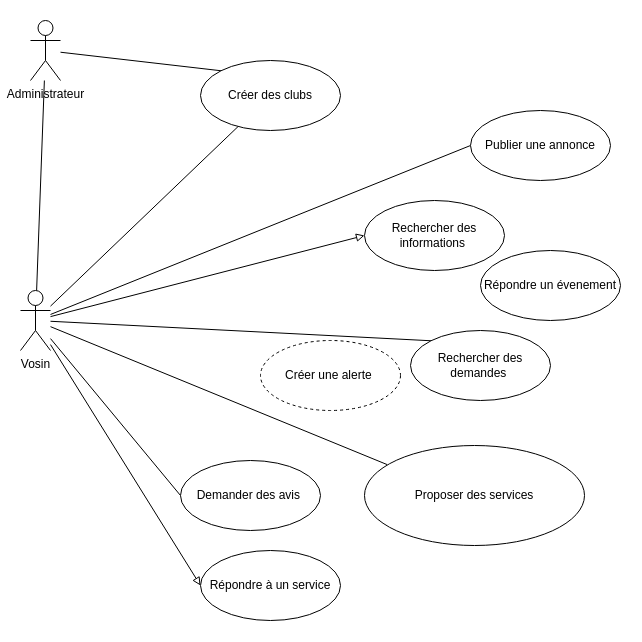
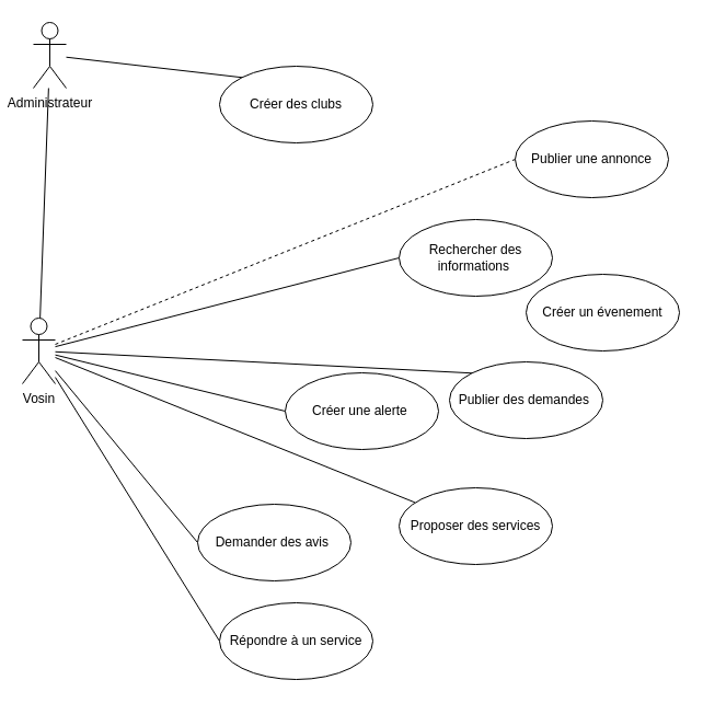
  <mxCell id="0" />
  <mxCell id="1" parent="0" />
  <mxCell id="2" style="edgeStyle=none;rounded=0;orthogonalLoop=1;jettySize=auto;html=1;entryX=0;entryY=0;entryDx=0;entryDy=0;fontSize=12;endArrow=none;endFill=0;" edge="1" parent="1" source="3" target="13"><mxGeometry relative="1" as="geometry" /></mxCell>
  <mxCell id="3" value="Administrateur" style="shape=umlActor;verticalLabelPosition=bottom;verticalAlign=top;html=1;outlineConnect=0;" vertex="1" parent="1"><mxGeometry x="30" y="20" width="30" height="60" as="geometry" /></mxCell>
- <mxCell id="4" style="rounded=0;orthogonalLoop=1;jettySize=auto;html=1;entryX=0;entryY=0.5;entryDx=0;entryDy=0;fontSize=12;endArrow=none;endFill=0;" edge="1" parent="1" source="12" target="14"><mxGeometry relative="1" as="geometry" /></mxCell>
+ <mxCell id="4" style="rounded=0;orthogonalLoop=1;jettySize=auto;html=1;entryX=0;entryY=0.5;entryDx=0;entryDy=0;fontSize=12;endArrow=none;endFill=0;dashed=1;" edge="1" parent="1" source="12" target="14"><mxGeometry relative="1" as="geometry" /></mxCell>
  <mxCell id="5" style="rounded=0;orthogonalLoop=1;jettySize=auto;html=1;fontSize=12;endArrow=none;endFill=0;elbow=vertical;" edge="1" parent="1" source="12" target="3"><mxGeometry relative="1" as="geometry" /></mxCell>
- <mxCell id="6" style="rounded=0;orthogonalLoop=1;jettySize=auto;html=1;fontSize=12;endArrow=none;endFill=0;elbow=vertical;" edge="1" parent="1" source="12" target="13"><mxGeometry relative="1" as="geometry" /></mxCell>
- <mxCell id="7" style="rounded=0;orthogonalLoop=1;jettySize=auto;html=1;entryX=0;entryY=0.5;entryDx=0;entryDy=0;fontSize=12;endArrow=block;endFill=0;" edge="1" parent="1" source="12" target="19"><mxGeometry relative="1" as="geometry" /></mxCell>
+ <mxCell id="6" style="rounded=0;orthogonalLoop=1;jettySize=auto;html=1;entryX=0;entryY=0.5;entryDx=0;entryDy=0;fontSize=12;endArrow=none;endFill=0;elbow=vertical;" edge="1" parent="1" source="12" target="16"><mxGeometry relative="1" as="geometry" /></mxCell>
+ <mxCell id="7" style="rounded=0;orthogonalLoop=1;jettySize=auto;html=1;entryX=0;entryY=0.5;entryDx=0;entryDy=0;fontSize=12;endArrow=none;endFill=0;" edge="1" parent="1" source="12" target="19"><mxGeometry relative="1" as="geometry" /></mxCell>
  <mxCell id="8" style="rounded=0;orthogonalLoop=1;jettySize=auto;html=1;entryX=0;entryY=0;entryDx=0;entryDy=0;fontSize=12;endArrow=none;endFill=0;" edge="1" parent="1" source="12" target="17"><mxGeometry relative="1" as="geometry" /></mxCell>
  <mxCell id="9" style="rounded=0;orthogonalLoop=1;jettySize=auto;html=1;entryX=0.103;entryY=0.191;entryDx=0;entryDy=0;entryPerimeter=0;fontSize=12;endArrow=none;endFill=0;" edge="1" parent="1" source="12" target="20"><mxGeometry relative="1" as="geometry" /></mxCell>
  <mxCell id="10" style="rounded=0;orthogonalLoop=1;jettySize=auto;html=1;entryX=0;entryY=0.5;entryDx=0;entryDy=0;fontSize=12;endArrow=none;endFill=0;" edge="1" parent="1" source="12" target="18"><mxGeometry relative="1" as="geometry" /></mxCell>
- <mxCell id="11" style="rounded=0;orthogonalLoop=1;jettySize=auto;html=1;entryX=0;entryY=0.5;entryDx=0;entryDy=0;fontSize=12;endArrow=block;endFill=0;" edge="1" parent="1" source="12" target="21"><mxGeometry relative="1" as="geometry" /></mxCell>
+ <mxCell id="11" style="rounded=0;orthogonalLoop=1;jettySize=auto;html=1;entryX=0;entryY=0.5;entryDx=0;entryDy=0;fontSize=12;endArrow=none;endFill=0;" edge="1" parent="1" source="12" target="21"><mxGeometry relative="1" as="geometry" /></mxCell>
  <mxCell id="12" value="Vosin" style="shape=umlActor;verticalLabelPosition=bottom;verticalAlign=top;html=1;" vertex="1" parent="1"><mxGeometry x="20" y="290" width="30" height="60" as="geometry" /></mxCell>
  <mxCell id="13" value="Créer des clubs" style="ellipse;whiteSpace=wrap;html=1;" vertex="1" parent="1"><mxGeometry x="200" y="60" width="140" height="70" as="geometry" /></mxCell>
  <mxCell id="14" value="Publier une annonce" style="ellipse;whiteSpace=wrap;html=1;" vertex="1" parent="1"><mxGeometry x="470" y="110" width="140" height="70" as="geometry" /></mxCell>
- <mxCell id="15" value="Répondre un évenement" style="ellipse;whiteSpace=wrap;html=1;" vertex="1" parent="1"><mxGeometry x="480" y="250" width="140" height="70" as="geometry" /></mxCell>
- <mxCell id="16" value="Créer une alerte&amp;nbsp;" style="ellipse;whiteSpace=wrap;html=1;dashed=1;" vertex="1" parent="1"><mxGeometry x="260" y="340" width="140" height="70" as="geometry" /></mxCell>
- <mxCell id="17" value="Rechercher des demandes&amp;nbsp;" style="ellipse;whiteSpace=wrap;html=1;" vertex="1" parent="1"><mxGeometry x="410" y="330" width="140" height="70" as="geometry" /></mxCell>
+ <mxCell id="15" value="Créer un évenement" style="ellipse;whiteSpace=wrap;html=1;" vertex="1" parent="1"><mxGeometry x="480" y="250" width="140" height="70" as="geometry" /></mxCell>
+ <mxCell id="16" value="Créer une alerte&amp;nbsp;" style="ellipse;whiteSpace=wrap;html=1;" vertex="1" parent="1"><mxGeometry x="260" y="340" width="140" height="70" as="geometry" /></mxCell>
+ <mxCell id="17" value="Publier des demandes&amp;nbsp;" style="ellipse;whiteSpace=wrap;html=1;" vertex="1" parent="1"><mxGeometry x="410" y="330" width="140" height="70" as="geometry" /></mxCell>
  <mxCell id="18" value="Demander des avis&amp;nbsp;" style="ellipse;whiteSpace=wrap;html=1;" vertex="1" parent="1"><mxGeometry x="180" y="460" width="140" height="70" as="geometry" /></mxCell>
  <mxCell id="19" value="Rechercher des informations&amp;nbsp;" style="ellipse;whiteSpace=wrap;html=1;" vertex="1" parent="1"><mxGeometry x="364" y="200" width="140" height="70" as="geometry" /></mxCell>
- <mxCell id="20" value="Proposer des services" style="ellipse;whiteSpace=wrap;html=1;" vertex="1" parent="1"><mxGeometry x="364" y="445" width="220" height="100" as="geometry" /></mxCell>
+ <mxCell id="20" value="Proposer des services" style="ellipse;whiteSpace=wrap;html=1;" vertex="1" parent="1"><mxGeometry x="364" y="445" width="140" height="70" as="geometry" /></mxCell>
  <mxCell id="21" value="Répondre à un service" style="ellipse;whiteSpace=wrap;html=1;" vertex="1" parent="1"><mxGeometry x="200" y="550" width="140" height="70" as="geometry" /></mxCell>
